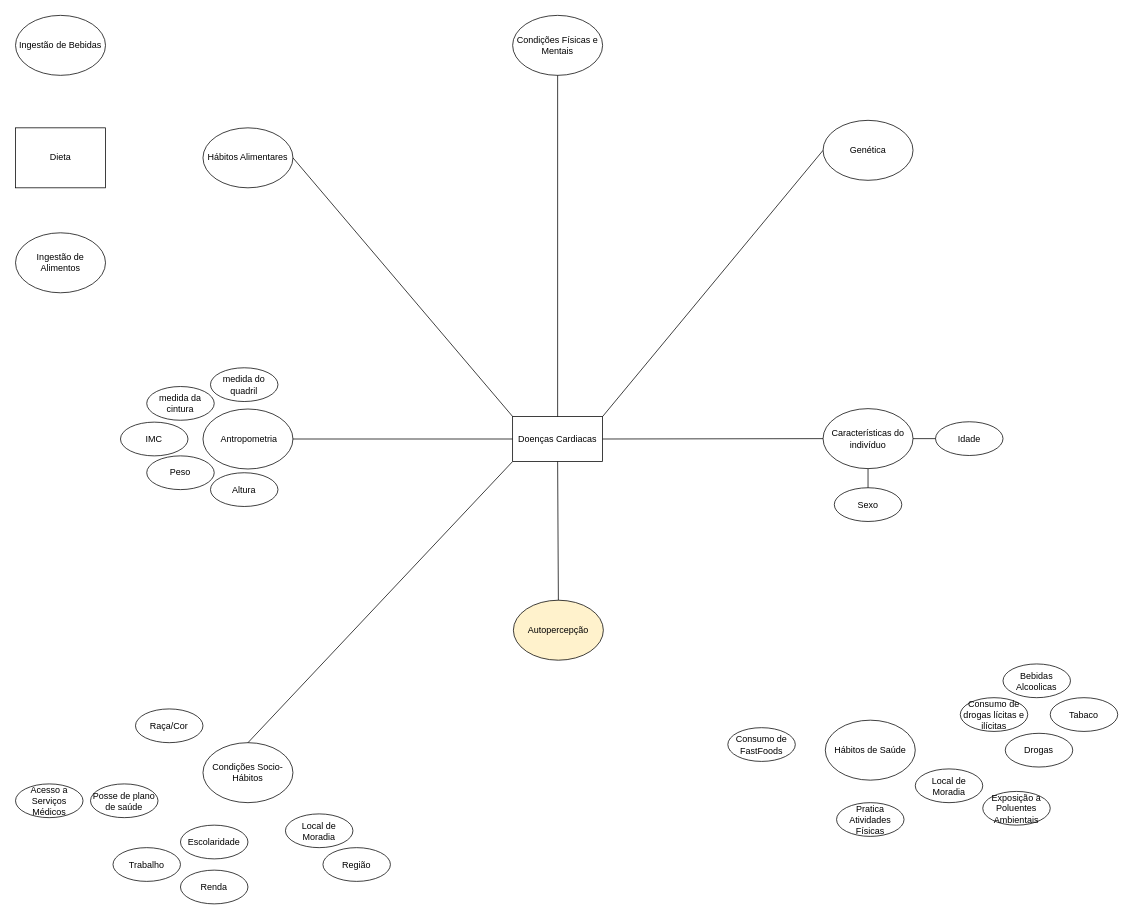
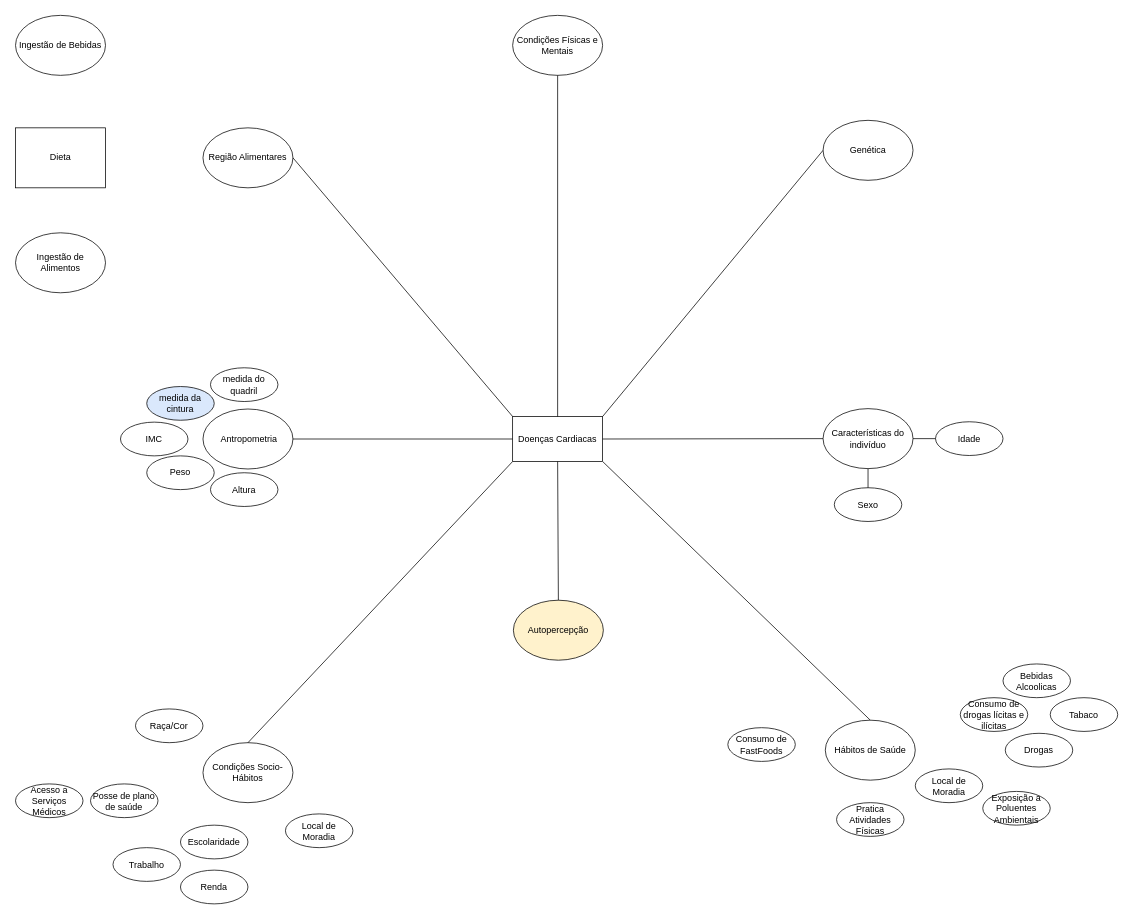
  <mxCell id="0" />
  <mxCell id="1" parent="0" />
  <mxCell id="2" value="Doenças Cardiacas" style="rounded=0;whiteSpace=wrap;html=1;" vertex="1" parent="1"><mxGeometry x="683" y="555" width="120" height="60" as="geometry" /></mxCell>
  <mxCell id="3" value="&amp;nbsp;Antropometria" style="ellipse;whiteSpace=wrap;html=1;" vertex="1" parent="1"><mxGeometry x="270" y="545" width="120" height="80" as="geometry" /></mxCell>
  <mxCell id="4" value="Sexo" style="ellipse;whiteSpace=wrap;html=1;" vertex="1" parent="1"><mxGeometry x="1112" y="650" width="90" height="45" as="geometry" /></mxCell>
  <mxCell id="5" value="Idade" style="ellipse;whiteSpace=wrap;html=1;" vertex="1" parent="1"><mxGeometry x="1247" y="562" width="90" height="45" as="geometry" /></mxCell>
  <mxCell id="6" value="Peso" style="ellipse;whiteSpace=wrap;html=1;" vertex="1" parent="1"><mxGeometry x="195" y="607.5" width="90" height="45" as="geometry" /></mxCell>
  <mxCell id="7" value="Altura" style="ellipse;whiteSpace=wrap;html=1;" vertex="1" parent="1"><mxGeometry x="280" y="630" width="90" height="45" as="geometry" /></mxCell>
- <mxCell id="8" value="medida da cintura" style="ellipse;whiteSpace=wrap;html=1;" vertex="1" parent="1"><mxGeometry x="195" y="515" width="90" height="45" as="geometry" /></mxCell>
+ <mxCell id="8" value="medida da cintura" style="ellipse;whiteSpace=wrap;html=1;fillColor=#dae8fc;" vertex="1" parent="1"><mxGeometry x="195" y="515" width="90" height="45" as="geometry" /></mxCell>
  <mxCell id="9" value="IMC" style="ellipse;whiteSpace=wrap;html=1;" vertex="1" parent="1"><mxGeometry x="160" y="562.5" width="90" height="45" as="geometry" /></mxCell>
  <mxCell id="10" value="medida do quadril" style="ellipse;whiteSpace=wrap;html=1;" vertex="1" parent="1"><mxGeometry x="280" y="490" width="90" height="45" as="geometry" /></mxCell>
  <mxCell id="11" value="" style="endArrow=none;html=1;rounded=0;entryX=0;entryY=0.5;entryDx=0;entryDy=0;exitX=1;exitY=0.5;exitDx=0;exitDy=0;" edge="1" parent="1" source="3" target="2"><mxGeometry width="50" height="50" relative="1" as="geometry"><mxPoint x="480" y="670" as="sourcePoint" /><mxPoint x="530" y="620" as="targetPoint" /></mxGeometry></mxCell>
  <mxCell id="12" value="" style="endArrow=none;html=1;rounded=0;entryX=0.5;entryY=0;entryDx=0;entryDy=0;exitX=0.5;exitY=1;exitDx=0;exitDy=0;" edge="1" parent="1" source="17" target="4"><mxGeometry width="50" height="50" relative="1" as="geometry"><mxPoint x="487" y="670" as="sourcePoint" /><mxPoint x="537" y="620" as="targetPoint" /></mxGeometry></mxCell>
- <mxCell id="13" value="Hábitos Alimentares" style="ellipse;whiteSpace=wrap;html=1;" vertex="1" parent="1"><mxGeometry x="270" y="170" width="120" height="80" as="geometry" /></mxCell>
+ <mxCell id="13" value="Região Alimentares" style="ellipse;whiteSpace=wrap;html=1;" vertex="1" parent="1"><mxGeometry x="270" y="170" width="120" height="80" as="geometry" /></mxCell>
  <mxCell id="14" value="" style="endArrow=none;html=1;rounded=0;entryX=1;entryY=0.5;entryDx=0;entryDy=0;exitX=0;exitY=0;exitDx=0;exitDy=0;" edge="1" parent="1" source="2" target="13"><mxGeometry width="50" height="50" relative="1" as="geometry"><mxPoint x="620" y="520" as="sourcePoint" /><mxPoint x="670" y="470" as="targetPoint" /></mxGeometry></mxCell>
  <mxCell id="15" value="Condições Físicas e Mentais" style="ellipse;whiteSpace=wrap;html=1;" vertex="1" parent="1"><mxGeometry x="683" y="20" width="120" height="80" as="geometry" /></mxCell>
  <mxCell id="16" value="Genética" style="ellipse;whiteSpace=wrap;html=1;" vertex="1" parent="1"><mxGeometry x="1097" y="160" width="120" height="80" as="geometry" /></mxCell>
  <mxCell id="17" value="Características do indivíduo" style="ellipse;whiteSpace=wrap;html=1;" vertex="1" parent="1"><mxGeometry x="1097" y="544.5" width="120" height="80" as="geometry" /></mxCell>
  <mxCell id="18" value="Hábitos de Saúde" style="ellipse;whiteSpace=wrap;html=1;" vertex="1" parent="1"><mxGeometry x="1100" y="960" width="120" height="80" as="geometry" /></mxCell>
  <mxCell id="19" value="Condições Socio-Hábitos" style="ellipse;whiteSpace=wrap;html=1;" vertex="1" parent="1"><mxGeometry x="270" y="990" width="120" height="80" as="geometry" /></mxCell>
  <mxCell id="20" value="" style="endArrow=none;html=1;rounded=0;entryX=0;entryY=1;entryDx=0;entryDy=0;exitX=0.5;exitY=0;exitDx=0;exitDy=0;" edge="1" parent="1" source="19" target="2"><mxGeometry width="50" height="50" relative="1" as="geometry"><mxPoint x="630" y="750" as="sourcePoint" /><mxPoint x="680" y="700" as="targetPoint" /></mxGeometry></mxCell>
  <mxCell id="21" value="" style="endArrow=none;html=1;rounded=0;entryX=0.5;entryY=1;entryDx=0;entryDy=0;exitX=0.5;exitY=0;exitDx=0;exitDy=0;" edge="1" parent="1" source="2" target="15"><mxGeometry width="50" height="50" relative="1" as="geometry"><mxPoint x="780" y="540" as="sourcePoint" /><mxPoint x="830" y="490" as="targetPoint" /></mxGeometry></mxCell>
+ <mxCell id="22" value="" style="endArrow=none;html=1;rounded=0;entryX=1;entryY=1;entryDx=0;entryDy=0;exitX=0.5;exitY=0;exitDx=0;exitDy=0;" edge="1" parent="1" source="18" target="2"><mxGeometry width="50" height="50" relative="1" as="geometry"><mxPoint x="970" y="800" as="sourcePoint" /><mxPoint x="830" y="960" as="targetPoint" /></mxGeometry></mxCell>
  <mxCell id="23" value="" style="endArrow=none;html=1;rounded=0;entryX=1;entryY=0.5;entryDx=0;entryDy=0;exitX=0;exitY=0.5;exitDx=0;exitDy=0;" edge="1" parent="1" source="17" target="2"><mxGeometry width="50" height="50" relative="1" as="geometry"><mxPoint x="840" y="710" as="sourcePoint" /><mxPoint x="890" y="660" as="targetPoint" /></mxGeometry></mxCell>
  <mxCell id="24" value="" style="endArrow=none;html=1;rounded=0;entryX=1;entryY=0.5;entryDx=0;entryDy=0;exitX=0;exitY=0.5;exitDx=0;exitDy=0;" edge="1" parent="1" source="5" target="17"><mxGeometry width="50" height="50" relative="1" as="geometry"><mxPoint x="1197" y="662.5" as="sourcePoint" /><mxPoint x="1247" y="612.5" as="targetPoint" /></mxGeometry></mxCell>
  <mxCell id="25" value="" style="endArrow=none;html=1;rounded=0;entryX=0;entryY=0.5;entryDx=0;entryDy=0;exitX=1;exitY=0;exitDx=0;exitDy=0;" edge="1" parent="1" source="2" target="16"><mxGeometry width="50" height="50" relative="1" as="geometry"><mxPoint x="800" y="490" as="sourcePoint" /><mxPoint x="830" y="520" as="targetPoint" /></mxGeometry></mxCell>
  <mxCell id="26" value="Autopercepção" style="ellipse;whiteSpace=wrap;html=1;fillColor=#fff2cc;" vertex="1" parent="1"><mxGeometry x="684" y="800" width="120" height="80" as="geometry" /></mxCell>
  <mxCell id="27" value="" style="endArrow=none;html=1;rounded=0;entryX=0.5;entryY=1;entryDx=0;entryDy=0;exitX=0.5;exitY=0;exitDx=0;exitDy=0;" edge="1" parent="1" source="26" target="2"><mxGeometry width="50" height="50" relative="1" as="geometry"><mxPoint x="680" y="910" as="sourcePoint" /><mxPoint x="730" y="860" as="targetPoint" /></mxGeometry></mxCell>
  <mxCell id="28" value="Dieta" style="whiteSpace=wrap;html=1;rounded=0;" vertex="1" parent="1"><mxGeometry x="20" y="170" width="120" height="80" as="geometry" /></mxCell>
  <mxCell id="29" value="Ingestão de Bebidas" style="ellipse;whiteSpace=wrap;html=1;" vertex="1" parent="1"><mxGeometry x="20" y="20" width="120" height="80" as="geometry" /></mxCell>
  <mxCell id="30" value="Ingestão de Alimentos" style="ellipse;whiteSpace=wrap;html=1;" vertex="1" parent="1"><mxGeometry x="20" y="310" width="120" height="80" as="geometry" /></mxCell>
  <mxCell id="31" value="Escolaridade" style="ellipse;whiteSpace=wrap;html=1;" vertex="1" parent="1"><mxGeometry x="240" y="1100" width="90" height="45" as="geometry" /></mxCell>
- <mxCell id="32" value="Região" style="ellipse;whiteSpace=wrap;html=1;" vertex="1" parent="1"><mxGeometry x="430" y="1130" width="90" height="45" as="geometry" /></mxCell>
  <mxCell id="33" value="Renda" style="ellipse;whiteSpace=wrap;html=1;" vertex="1" parent="1"><mxGeometry x="240" y="1160" width="90" height="45" as="geometry" /></mxCell>
  <mxCell id="34" value="Raça/Cor" style="ellipse;whiteSpace=wrap;html=1;" vertex="1" parent="1"><mxGeometry x="180" y="945" width="90" height="45" as="geometry" /></mxCell>
  <mxCell id="35" value="Posse de plano de saúde" style="ellipse;whiteSpace=wrap;html=1;" vertex="1" parent="1"><mxGeometry x="120" y="1045" width="90" height="45" as="geometry" /></mxCell>
  <mxCell id="36" value="Trabalho" style="ellipse;whiteSpace=wrap;html=1;" vertex="1" parent="1"><mxGeometry x="150" y="1130" width="90" height="45" as="geometry" /></mxCell>
  <mxCell id="37" value="Local de Moradia" style="ellipse;whiteSpace=wrap;html=1;" vertex="1" parent="1"><mxGeometry x="380" y="1085" width="90" height="45" as="geometry" /></mxCell>
  <mxCell id="38" value="Acesso a Serviços Médicos" style="ellipse;whiteSpace=wrap;html=1;" vertex="1" parent="1"><mxGeometry x="20" y="1045" width="90" height="45" as="geometry" /></mxCell>
  <mxCell id="39" value="Consumo de drogas lícitas e ilícitas" style="ellipse;whiteSpace=wrap;html=1;" vertex="1" parent="1"><mxGeometry x="1280" y="930" width="90" height="45" as="geometry" /></mxCell>
  <mxCell id="40" value="Bebidas Alcoolicas" style="ellipse;whiteSpace=wrap;html=1;" vertex="1" parent="1"><mxGeometry x="1337" y="885" width="90" height="45" as="geometry" /></mxCell>
  <mxCell id="41" value="Drogas" style="ellipse;whiteSpace=wrap;html=1;" vertex="1" parent="1"><mxGeometry x="1340" y="977.5" width="90" height="45" as="geometry" /></mxCell>
  <mxCell id="42" value="Pratica Atividades Físicas" style="ellipse;whiteSpace=wrap;html=1;" vertex="1" parent="1"><mxGeometry x="1115" y="1070" width="90" height="45" as="geometry" /></mxCell>
  <mxCell id="43" value="&lt;span class=&quot;notion-enable-hover&quot; data-token-index=&quot;0&quot; style=&quot;&quot;&gt;Exposição a Poluentes Ambientais&lt;/span&gt;" style="ellipse;whiteSpace=wrap;html=1;" vertex="1" parent="1"><mxGeometry x="1310" y="1055" width="90" height="45" as="geometry" /></mxCell>
  <mxCell id="44" value="Consumo de FastFoods" style="ellipse;whiteSpace=wrap;html=1;" vertex="1" parent="1"><mxGeometry x="970" y="970" width="90" height="45" as="geometry" /></mxCell>
  <mxCell id="45" value="Tabaco" style="ellipse;whiteSpace=wrap;html=1;" vertex="1" parent="1"><mxGeometry x="1400" y="930" width="90" height="45" as="geometry" /></mxCell>
  <mxCell id="46" value="Local de Moradia" style="ellipse;whiteSpace=wrap;html=1;" vertex="1" parent="1"><mxGeometry x="1220" y="1025" width="90" height="45" as="geometry" /></mxCell>
